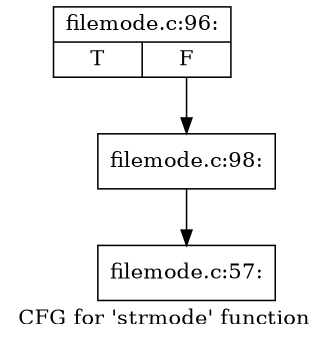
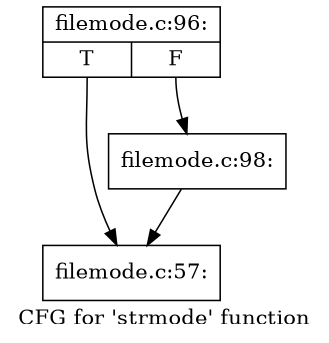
  digraph {
    label="CFG for 'strmode' function"
    node [shape=record]
    n1 [label="{filemode.c:96:|{<s0>T|<s1>F}}"]
    n2 [label="{filemode.c:57:}"]
    n3 [label="{filemode.c:98:}"]
+   n1 -> n2 [tailport=s0]
    n1 -> n3 [tailport=s1]
    n3 -> n2
  }
